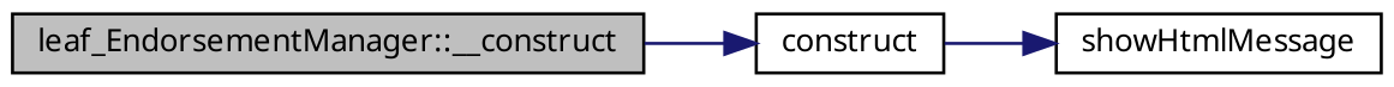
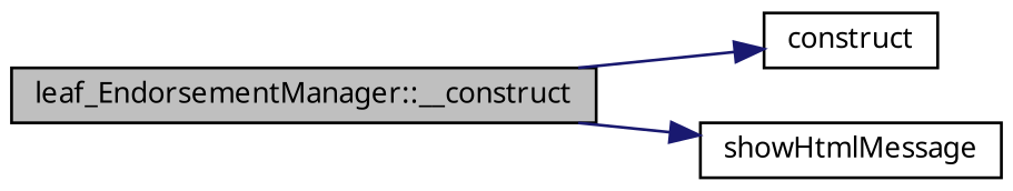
  digraph {
    rankdir=LR
    node [color=black fillcolor=white fontname="FreeSans.ttf" fontsize=10 shape=record style=filled]
    edge [color=midnightblue fontname="FreeSans.ttf" fontsize=10 labelfontname="FreeSans.ttf" labelfontsize=10 style=solid]
    n1 [fillcolor=grey75 fontcolor=black height=0.2 label="leaf_EndorsementManager::__construct" width=0.4]
    n2 [height=0.2 label=construct width=0.4]
    n3 [height=0.2 label=showHtmlMessage width=0.4]
    n1 -> n2
-   n2 -> n3
+   n1 -> n3
  }
